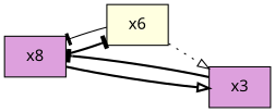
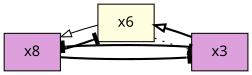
  digraph {
    fontname="Noto Sans"
    rankdir=LR
    node [fillcolor=plum fontname="Noto Sans" shape=box style=filled]
    edge [arrowhead=tee fontname="Noto Sans" style=bold]
    n1 [label=x8]
    n2 [fillcolor=lightyellow label=x6]
    n3 [label=x3]
    n1 -> n2
-   n1 -> n3 [arrowhead=onormal]
-   n2 -> n1 [style=solid]
-   n2 -> n3 [arrowhead=onormal style=dotted]
+   n1 -> n3
+   n2 -> n1 [arrowhead=onormal style=solid]
+   n2 -> n3 [style=dotted]
    n3 -> n1
+   n3 -> n2 [arrowhead=onormal]
  }
